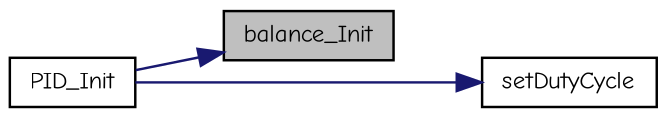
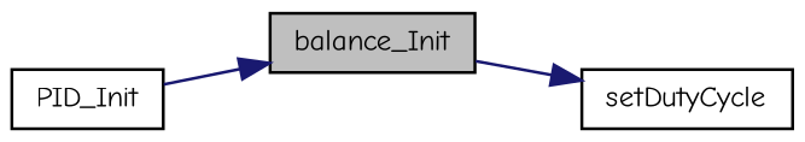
  digraph {
    fontname="Comic Neue"
    rankdir=LR
    node [color=black fillcolor=white fontname="Comic Neue" fontsize=10 shape=record style=filled]
    edge [color=midnightblue fontname="Comic Neue" fontsize=10 labelfontname=Helvetica labelfontsize=10 style=solid]
    n1 [fillcolor=grey75 fontcolor=black height=0.2 label=balance_Init width=0.4]
    n2 [height=0.2 label=setDutyCycle width=0.4]
    n3 [height=0.2 label=PID_Init width=0.4]
-   n3 -> n2
+   n1 -> n2
    n3 -> n1
  }
